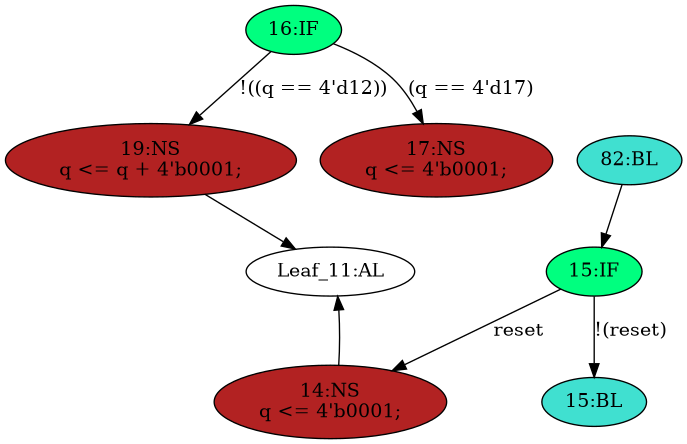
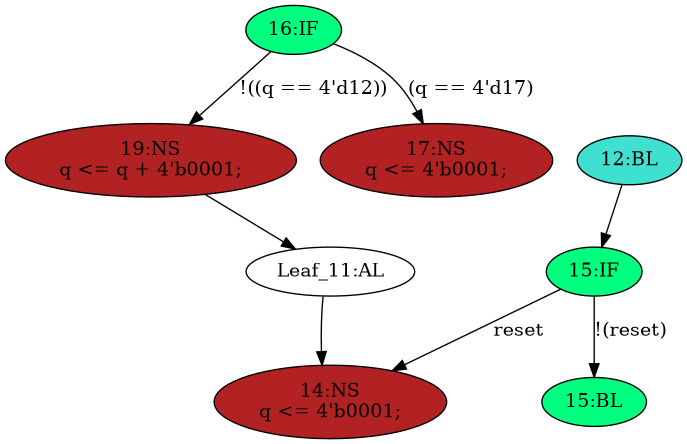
  strict digraph {
    node [fillcolor=firebrick statements="[]" style=filled typ=NonblockingSubstitution]
    edge [cond="[]" lineno=None]
    n1 [ast="<pyverilog.vparser.ast.IfStatement object at 0x7f7493263610>" fillcolor=springgreen label="16:IF" typ=IfStatement]
    n2 [ast="<pyverilog.vparser.ast.NonblockingSubstitution object at 0x7f7492fce4d0>" label="19:NS\nq <= q + 4'b0001;" statements="[<pyverilog.vparser.ast.NonblockingSubstitution object at 0x7f7492fce4d0>]"]
    n3 [ast="<pyverilog.vparser.ast.NonblockingSubstitution object at 0x7f7493263210>" label="17:NS\nq <= 4'b0001;" statements="[<pyverilog.vparser.ast.NonblockingSubstitution object at 0x7f7493263210>]"]
    n4 [def_var="['q']" label="Leaf_11:AL" fillcolor="" statements="" style="" typ=""]
    n5 [ast="<pyverilog.vparser.ast.IfStatement object at 0x7f74932771d0>" fillcolor=springgreen label="15:IF" typ=IfStatement]
-   n6 [ast="<pyverilog.vparser.ast.Block object at 0x7f7492fd6810>" fillcolor=turquoise label="15:BL" typ=Block]
+   n6 [ast="<pyverilog.vparser.ast.Block object at 0x7f7492fd6810>" fillcolor=springgreen label="15:BL" typ=Block]
    n7 [ast="<pyverilog.vparser.ast.NonblockingSubstitution object at 0x7f7493277090>" label="14:NS\nq <= 4'b0001;" statements="[<pyverilog.vparser.ast.NonblockingSubstitution object at 0x7f7493277090>]"]
-   n8 [ast="<pyverilog.vparser.ast.Block object at 0x7f74932f5690>" fillcolor=turquoise label="82:BL" typ=Block]
+   n8 [ast="<pyverilog.vparser.ast.Block object at 0x7f74932f5690>" fillcolor=turquoise label="12:BL" typ=Block]
    n1 -> n2 [cond="['q']" label="!((q == 4'd12))" lineno=16]
    n1 -> n3 [cond="['q']" label="(q == 4'd17)" lineno=16]
    n2 -> n4
    n5 -> n6 [cond="['reset']" label="!(reset)" lineno=13]
    n5 -> n7 [cond="['reset']" label=reset lineno=13]
-   n7 -> n4
+   n4 -> n7
    n8 -> n5
  }
